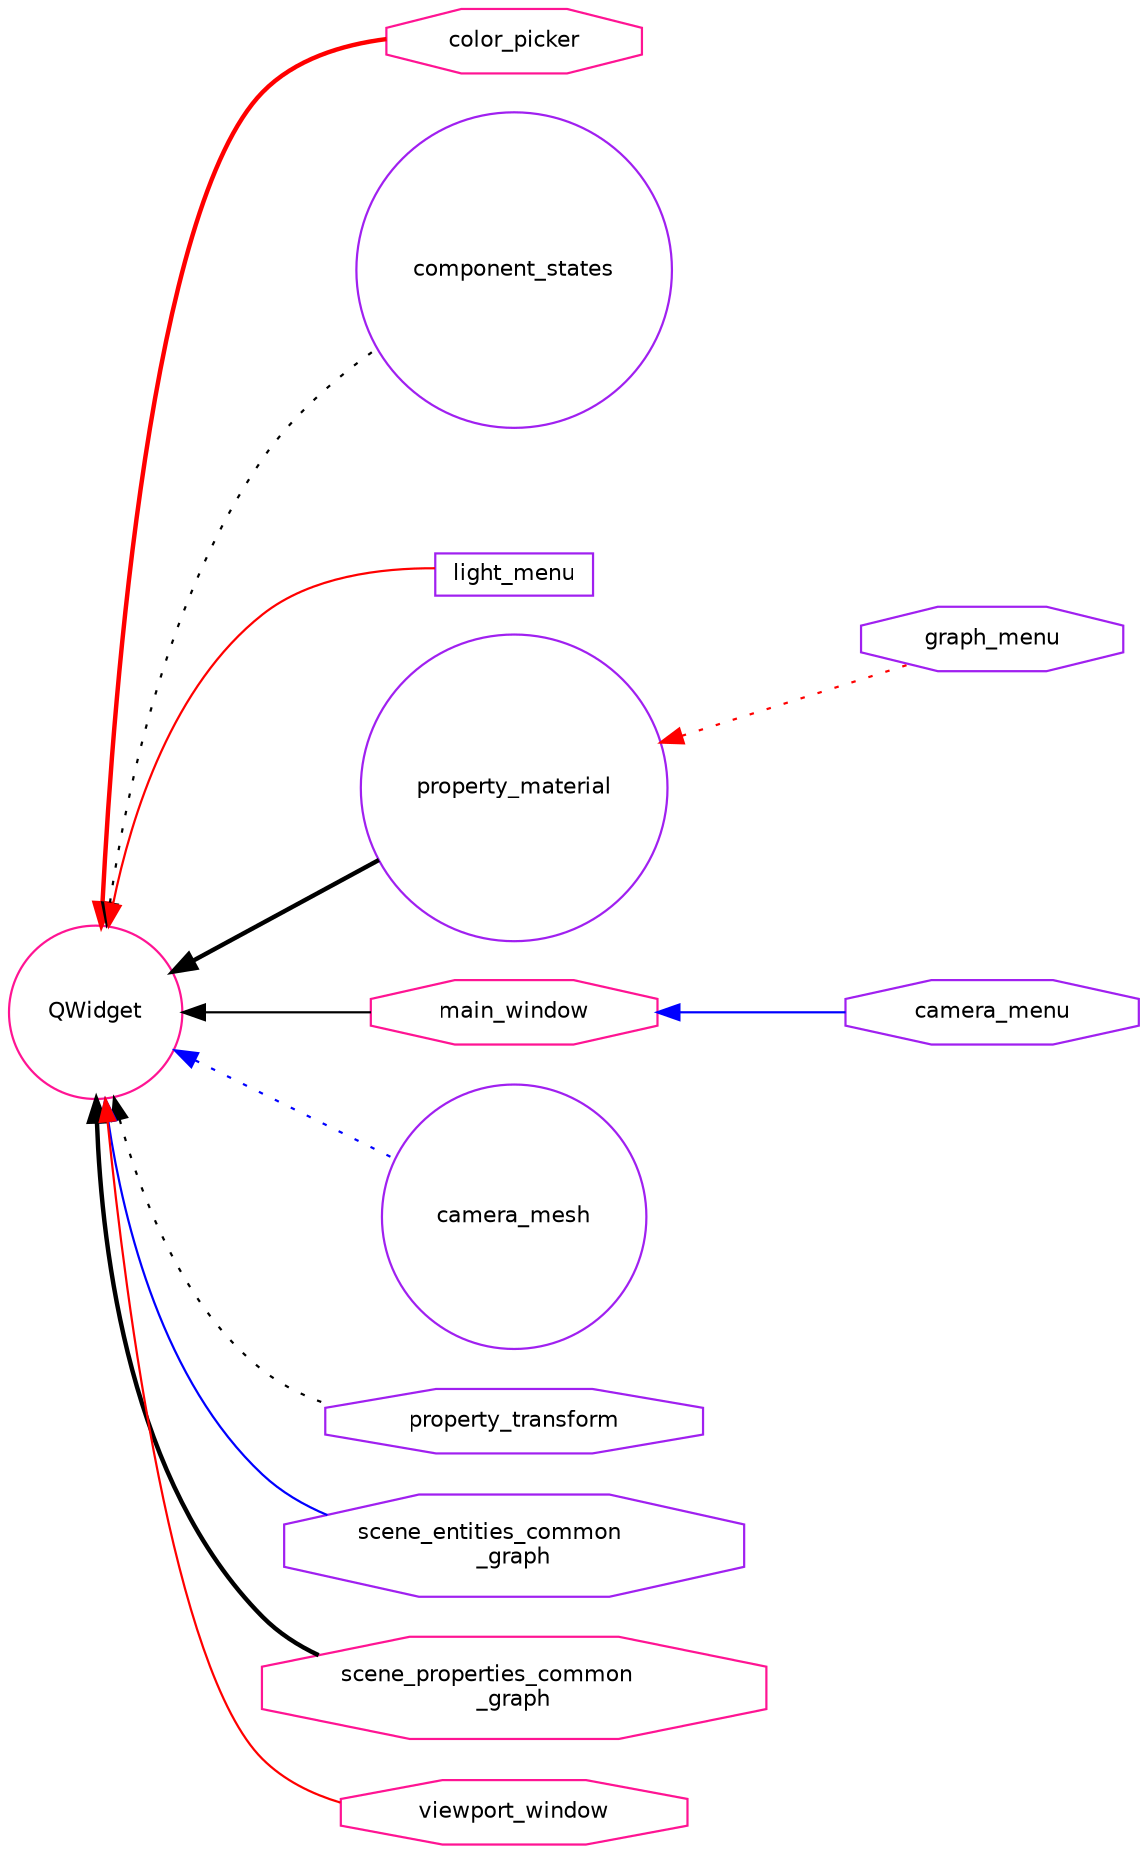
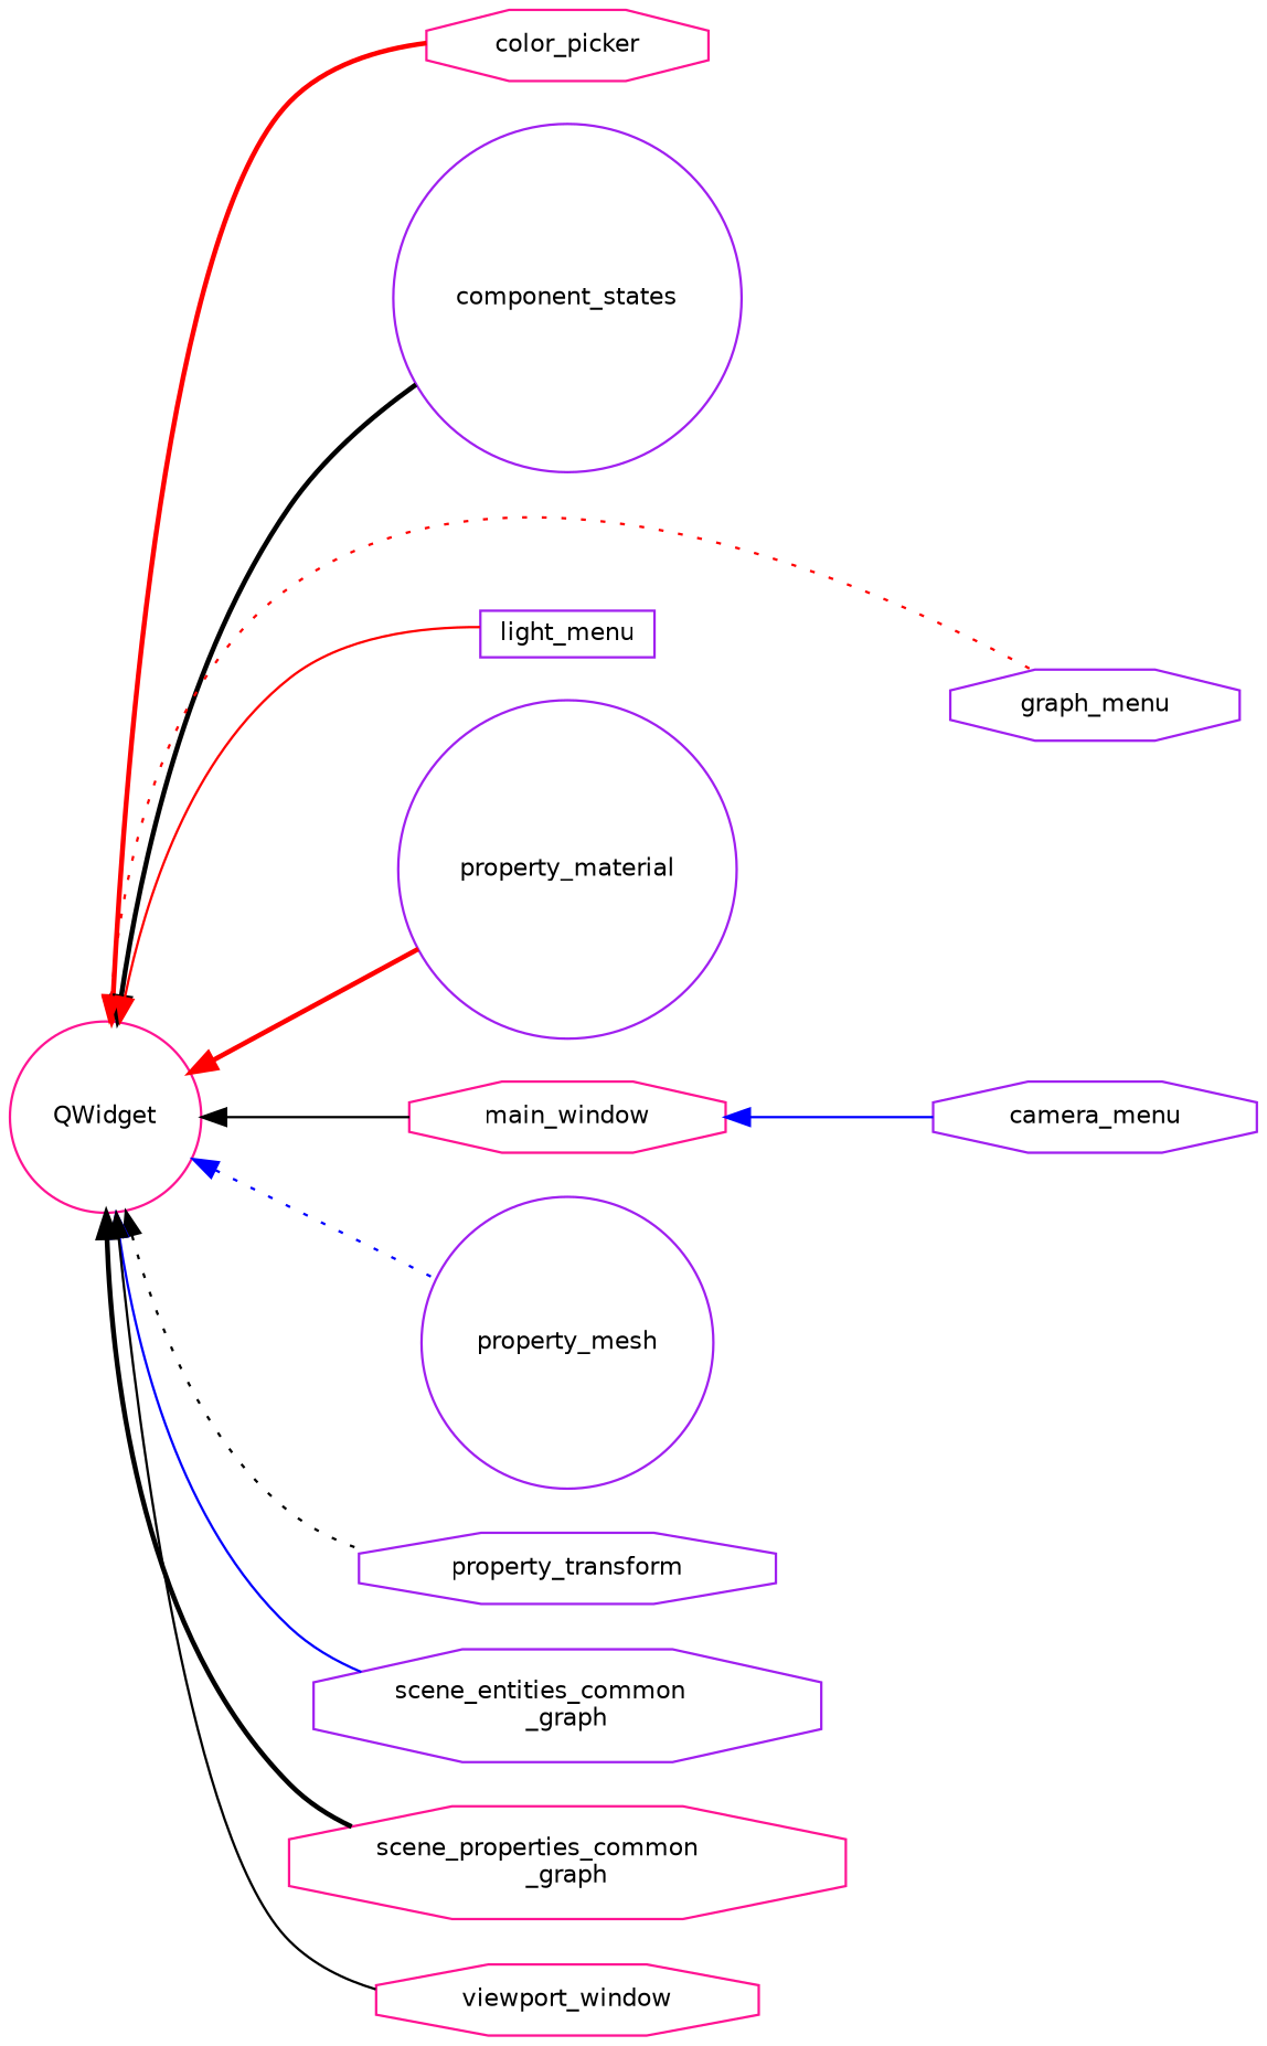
  digraph {
    rankdir=LR
    node [color=purple fillcolor=white fontname=Helvetica fontsize=10 shape=octagon style=filled]
    edge [color=red dir=back fontname=Helvetica fontsize=10 labelfontname=Helvetica labelfontsize=10 style=solid]
    n1 [color=deeppink height=0.2 label=QWidget shape=circle width=0.4]
    n2 [color=deeppink height=0.2 label=color_picker width=0.4]
    n3 [height=0.2 label=component_states shape=circle width=0.4]
    n4 [height=0.2 label=graph_menu width=0.4]
    n5 [height=0.2 label=light_menu shape=box width=0.4]
    n6 [color=deeppink height=0.2 label=main_window width=0.4]
    n7 [height=0.2 label=property_material shape=circle width=0.4]
-   n8 [height=0.2 label=camera_mesh shape=circle width=0.4]
+   n8 [height=0.2 label=property_mesh shape=circle width=0.4]
    n9 [height=0.2 label=property_transform width=0.4]
    n10 [height=0.2 label="scene_entities_common\l_graph" width=0.4]
    n11 [color=deeppink height=0.2 label="scene_properties_common\l_graph" width=0.4]
    n12 [color=deeppink height=0.2 label=viewport_window width=0.4]
    n13 [height=0.2 label=camera_menu width=0.4]
    n1 -> n2 [style=bold]
-   n1 -> n3 [color=black style=dotted]
-   n7 -> n4 [style=dotted]
+   n1 -> n3 [color=black style=bold]
+   n1 -> n4 [style=dotted]
    n1 -> n5
    n1 -> n6 [color=black]
-   n1 -> n7 [color=black style=bold]
+   n1 -> n7 [style=bold]
    n1 -> n8 [color=blue style=dotted]
    n1 -> n9 [color=black style=dotted]
    n1 -> n10 [color=blue]
    n1 -> n11 [color=black style=bold]
-   n1 -> n12
+   n1 -> n12 [color=black]
    n6 -> n13 [color=blue]
  }
